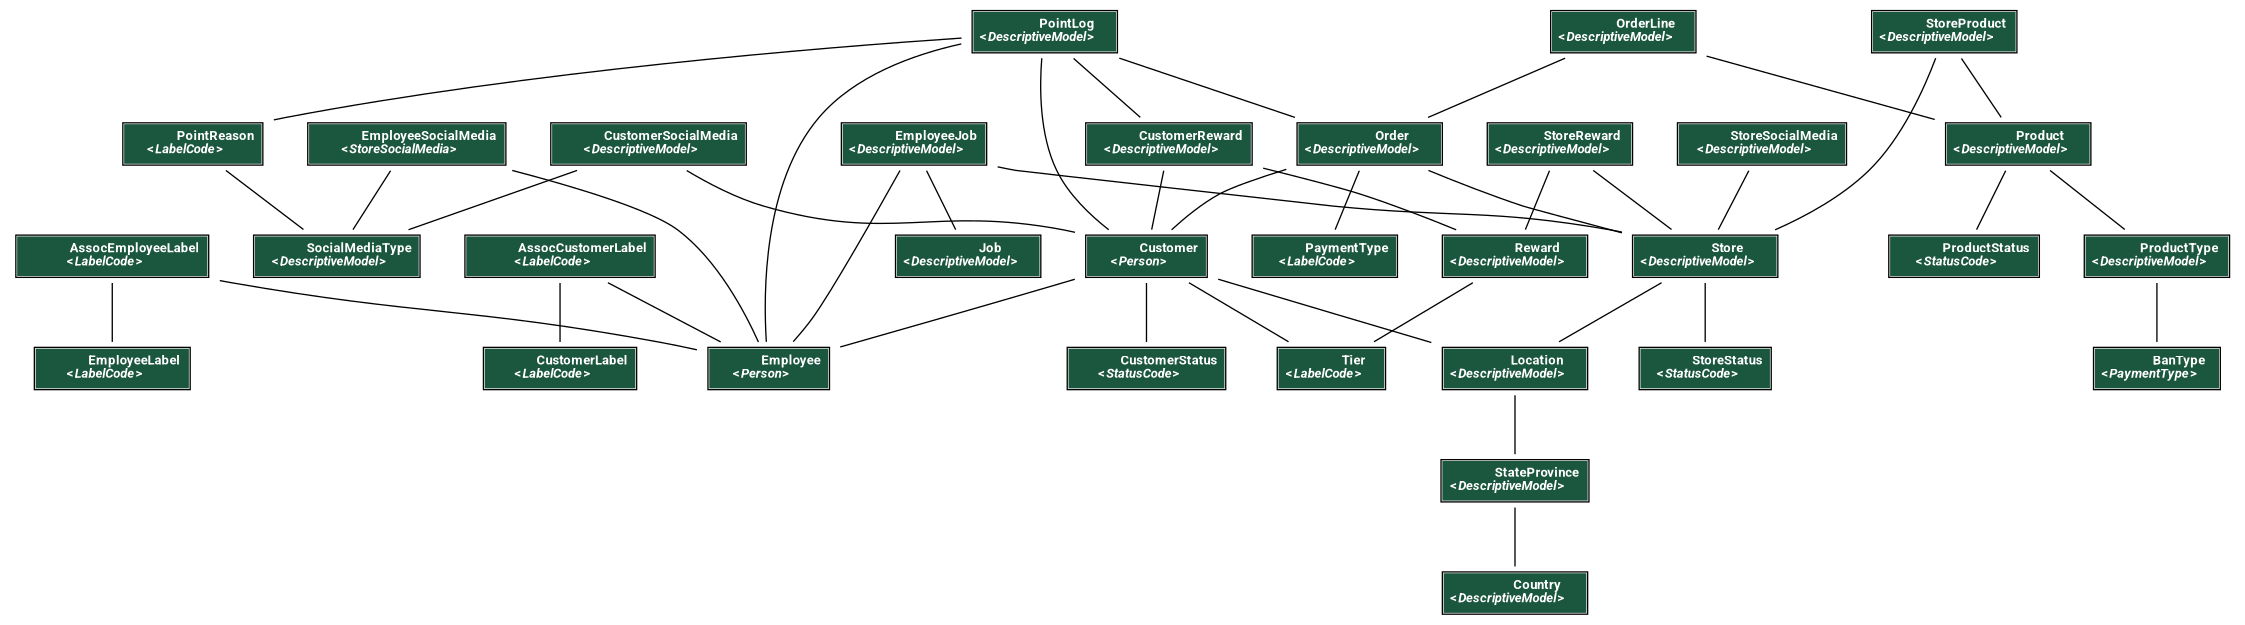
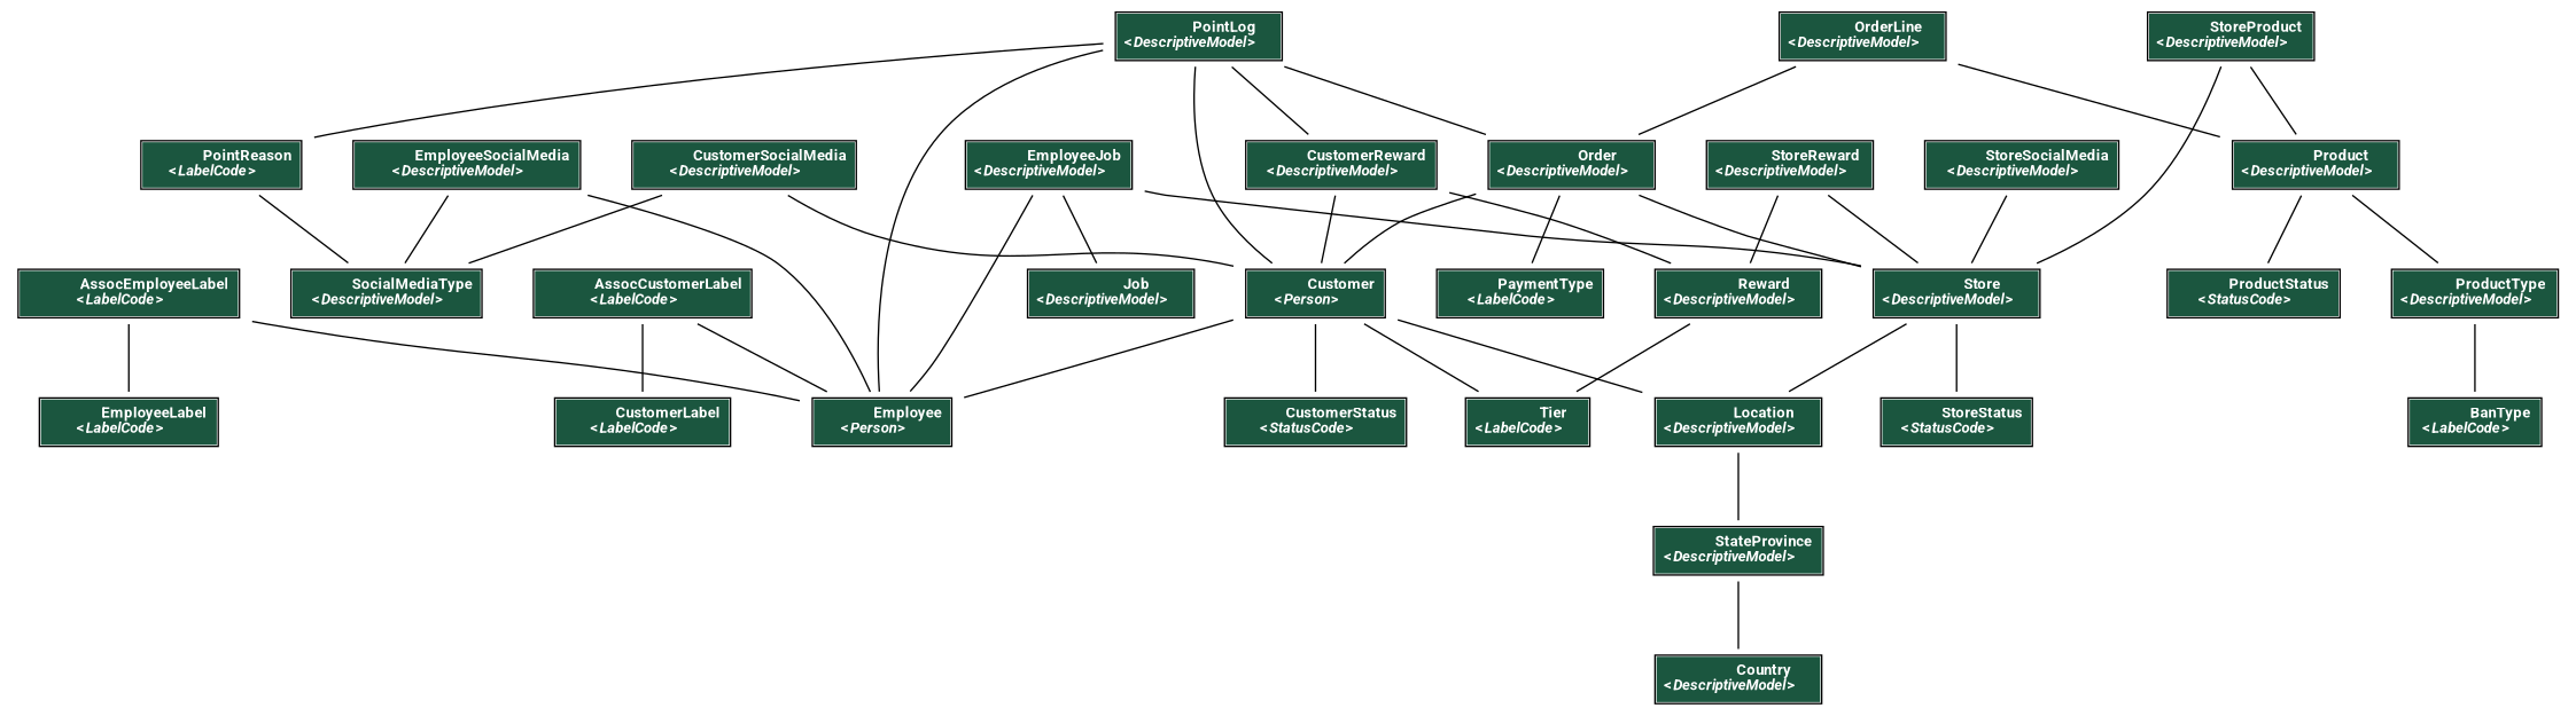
  digraph {
    fontname="JetBrains Mono"
    fontsize=8
    splines=true
    node [fontname="JetBrains Mono" fontsize=8 shape=plaintext]
    edge [arrowhead=none arrowtail=none dir=both fontname="JetBrains Mono" fontsize=8]
    n1 [label=<     <TABLE BGCOLOR="white" BORDER="1" CELLBORDER="0" CELLSPACING="0">     <TR><TD COLSPAN="2" CELLPADDING="5" ALIGN="CENTER" BGCOLOR="#1b563f">     <FONT FACE="Roboto" COLOR="white" POINT-SIZE="10"><B>     CustomerLabel<BR/>&lt;<FONT FACE="Roboto"><I>LabelCode</I></FONT>&gt;     </B></FONT></TD></TR>        </TABLE>     >]
    n2 [label=<     <TABLE BGCOLOR="white" BORDER="1" CELLBORDER="0" CELLSPACING="0">     <TR><TD COLSPAN="2" CELLPADDING="5" ALIGN="CENTER" BGCOLOR="#1b563f">     <FONT FACE="Roboto" COLOR="white" POINT-SIZE="10"><B>     EmployeeLabel<BR/>&lt;<FONT FACE="Roboto"><I>LabelCode</I></FONT>&gt;     </B></FONT></TD></TR>        </TABLE>     >]
    n3 [label=<     <TABLE BGCOLOR="white" BORDER="1" CELLBORDER="0" CELLSPACING="0">     <TR><TD COLSPAN="2" CELLPADDING="5" ALIGN="CENTER" BGCOLOR="#1b563f">     <FONT FACE="Roboto" COLOR="white" POINT-SIZE="10"><B>     CustomerStatus<BR/>&lt;<FONT FACE="Roboto"><I>StatusCode</I></FONT>&gt;     </B></FONT></TD></TR>        </TABLE>     >]
    n4 [label=<     <TABLE BGCOLOR="white" BORDER="1" CELLBORDER="0" CELLSPACING="0">     <TR><TD COLSPAN="2" CELLPADDING="5" ALIGN="CENTER" BGCOLOR="#1b563f">     <FONT FACE="Roboto" COLOR="white" POINT-SIZE="10"><B>     ProductStatus<BR/>&lt;<FONT FACE="Roboto"><I>StatusCode</I></FONT>&gt;     </B></FONT></TD></TR>        </TABLE>     >]
    n5 [label=<     <TABLE BGCOLOR="white" BORDER="1" CELLBORDER="0" CELLSPACING="0">     <TR><TD COLSPAN="2" CELLPADDING="5" ALIGN="CENTER" BGCOLOR="#1b563f">     <FONT FACE="Roboto" COLOR="white" POINT-SIZE="10"><B>     StoreStatus<BR/>&lt;<FONT FACE="Roboto"><I>StatusCode</I></FONT>&gt;     </B></FONT></TD></TR>        </TABLE>     >]
-   n6 [label=<     <TABLE BGCOLOR="white" BORDER="1" CELLBORDER="0" CELLSPACING="0">     <TR><TD COLSPAN="2" CELLPADDING="5" ALIGN="CENTER" BGCOLOR="#1b563f">     <FONT FACE="Roboto" COLOR="white" POINT-SIZE="10"><B>     BanType<BR/>&lt;<FONT FACE="Roboto"><I>PaymentType</I></FONT>&gt;     </B></FONT></TD></TR>        </TABLE>     >]
+   n6 [label=<     <TABLE BGCOLOR="white" BORDER="1" CELLBORDER="0" CELLSPACING="0">     <TR><TD COLSPAN="2" CELLPADDING="5" ALIGN="CENTER" BGCOLOR="#1b563f">     <FONT FACE="Roboto" COLOR="white" POINT-SIZE="10"><B>     BanType<BR/>&lt;<FONT FACE="Roboto"><I>LabelCode</I></FONT>&gt;     </B></FONT></TD></TR>        </TABLE>     >]
    n7 [label=<     <TABLE BGCOLOR="white" BORDER="1" CELLBORDER="0" CELLSPACING="0">     <TR><TD COLSPAN="2" CELLPADDING="5" ALIGN="CENTER" BGCOLOR="#1b563f">     <FONT FACE="Roboto" COLOR="white" POINT-SIZE="10"><B>     PointReason<BR/>&lt;<FONT FACE="Roboto"><I>LabelCode</I></FONT>&gt;     </B></FONT></TD></TR>        </TABLE>     >]
    n8 [label=<     <TABLE BGCOLOR="white" BORDER="1" CELLBORDER="0" CELLSPACING="0">     <TR><TD COLSPAN="2" CELLPADDING="5" ALIGN="CENTER" BGCOLOR="#1b563f">     <FONT FACE="Roboto" COLOR="white" POINT-SIZE="10"><B>     SocialMediaType<BR/>&lt;<FONT FACE="Roboto"><I>DescriptiveModel</I></FONT>&gt;     </B></FONT></TD></TR>        </TABLE>     >]
    n9 [label=<     <TABLE BGCOLOR="white" BORDER="1" CELLBORDER="0" CELLSPACING="0">     <TR><TD COLSPAN="2" CELLPADDING="5" ALIGN="CENTER" BGCOLOR="#1b563f">     <FONT FACE="Roboto" COLOR="white" POINT-SIZE="10"><B>     Country<BR/>&lt;<FONT FACE="Roboto"><I>DescriptiveModel</I></FONT>&gt;     </B></FONT></TD></TR>        </TABLE>     >]
    n10 [label=<     <TABLE BGCOLOR="white" BORDER="1" CELLBORDER="0" CELLSPACING="0">     <TR><TD COLSPAN="2" CELLPADDING="5" ALIGN="CENTER" BGCOLOR="#1b563f">     <FONT FACE="Roboto" COLOR="white" POINT-SIZE="10"><B>     StateProvince<BR/>&lt;<FONT FACE="Roboto"><I>DescriptiveModel</I></FONT>&gt;     </B></FONT></TD></TR>        </TABLE>     >]
    n11 [label=<     <TABLE BGCOLOR="white" BORDER="1" CELLBORDER="0" CELLSPACING="0">     <TR><TD COLSPAN="2" CELLPADDING="5" ALIGN="CENTER" BGCOLOR="#1b563f">     <FONT FACE="Roboto" COLOR="white" POINT-SIZE="10"><B>     Location<BR/>&lt;<FONT FACE="Roboto"><I>DescriptiveModel</I></FONT>&gt;     </B></FONT></TD></TR>        </TABLE>     >]
    n12 [label=<     <TABLE BGCOLOR="white" BORDER="1" CELLBORDER="0" CELLSPACING="0">     <TR><TD COLSPAN="2" CELLPADDING="5" ALIGN="CENTER" BGCOLOR="#1b563f">     <FONT FACE="Roboto" COLOR="white" POINT-SIZE="10"><B>     Tier<BR/>&lt;<FONT FACE="Roboto"><I>LabelCode</I></FONT>&gt;     </B></FONT></TD></TR>        </TABLE>     >]
    n13 [label=<     <TABLE BGCOLOR="white" BORDER="1" CELLBORDER="0" CELLSPACING="0">     <TR><TD COLSPAN="2" CELLPADDING="5" ALIGN="CENTER" BGCOLOR="#1b563f">     <FONT FACE="Roboto" COLOR="white" POINT-SIZE="10"><B>     Employee<BR/>&lt;<FONT FACE="Roboto"><I>Person</I></FONT>&gt;     </B></FONT></TD></TR>        </TABLE>     >]
    n14 [label=<     <TABLE BGCOLOR="white" BORDER="1" CELLBORDER="0" CELLSPACING="0">     <TR><TD COLSPAN="2" CELLPADDING="5" ALIGN="CENTER" BGCOLOR="#1b563f">     <FONT FACE="Roboto" COLOR="white" POINT-SIZE="10"><B>     Customer<BR/>&lt;<FONT FACE="Roboto"><I>Person</I></FONT>&gt;     </B></FONT></TD></TR>        </TABLE>     >]
    n15 [label=<     <TABLE BGCOLOR="white" BORDER="1" CELLBORDER="0" CELLSPACING="0">     <TR><TD COLSPAN="2" CELLPADDING="5" ALIGN="CENTER" BGCOLOR="#1b563f">     <FONT FACE="Roboto" COLOR="white" POINT-SIZE="10"><B>     Job<BR/>&lt;<FONT FACE="Roboto"><I>DescriptiveModel</I></FONT>&gt;     </B></FONT></TD></TR>        </TABLE>     >]
    n16 [label=<     <TABLE BGCOLOR="white" BORDER="1" CELLBORDER="0" CELLSPACING="0">     <TR><TD COLSPAN="2" CELLPADDING="5" ALIGN="CENTER" BGCOLOR="#1b563f">     <FONT FACE="Roboto" COLOR="white" POINT-SIZE="10"><B>     AssocEmployeeLabel<BR/>&lt;<FONT FACE="Roboto"><I>LabelCode</I></FONT>&gt;     </B></FONT></TD></TR>        </TABLE>     >]
    n17 [label=<     <TABLE BGCOLOR="white" BORDER="1" CELLBORDER="0" CELLSPACING="0">     <TR><TD COLSPAN="2" CELLPADDING="5" ALIGN="CENTER" BGCOLOR="#1b563f">     <FONT FACE="Roboto" COLOR="white" POINT-SIZE="10"><B>     AssocCustomerLabel<BR/>&lt;<FONT FACE="Roboto"><I>LabelCode</I></FONT>&gt;     </B></FONT></TD></TR>        </TABLE>     >]
    n18 [label=<     <TABLE BGCOLOR="white" BORDER="1" CELLBORDER="0" CELLSPACING="0">     <TR><TD COLSPAN="2" CELLPADDING="5" ALIGN="CENTER" BGCOLOR="#1b563f">     <FONT FACE="Roboto" COLOR="white" POINT-SIZE="10"><B>     PaymentType<BR/>&lt;<FONT FACE="Roboto"><I>LabelCode</I></FONT>&gt;     </B></FONT></TD></TR>        </TABLE>     >]
    n19 [label=<     <TABLE BGCOLOR="white" BORDER="1" CELLBORDER="0" CELLSPACING="0">     <TR><TD COLSPAN="2" CELLPADDING="5" ALIGN="CENTER" BGCOLOR="#1b563f">     <FONT FACE="Roboto" COLOR="white" POINT-SIZE="10"><B>     Store<BR/>&lt;<FONT FACE="Roboto"><I>DescriptiveModel</I></FONT>&gt;     </B></FONT></TD></TR>        </TABLE>     >]
    n20 [label=<     <TABLE BGCOLOR="white" BORDER="1" CELLBORDER="0" CELLSPACING="0">     <TR><TD COLSPAN="2" CELLPADDING="5" ALIGN="CENTER" BGCOLOR="#1b563f">     <FONT FACE="Roboto" COLOR="white" POINT-SIZE="10"><B>     EmployeeJob<BR/>&lt;<FONT FACE="Roboto"><I>DescriptiveModel</I></FONT>&gt;     </B></FONT></TD></TR>        </TABLE>     >]
    n21 [label=<     <TABLE BGCOLOR="white" BORDER="1" CELLBORDER="0" CELLSPACING="0">     <TR><TD COLSPAN="2" CELLPADDING="5" ALIGN="CENTER" BGCOLOR="#1b563f">     <FONT FACE="Roboto" COLOR="white" POINT-SIZE="10"><B>     Order<BR/>&lt;<FONT FACE="Roboto"><I>DescriptiveModel</I></FONT>&gt;     </B></FONT></TD></TR>        </TABLE>     >]
    n22 [label=<     <TABLE BGCOLOR="white" BORDER="1" CELLBORDER="0" CELLSPACING="0">     <TR><TD COLSPAN="2" CELLPADDING="5" ALIGN="CENTER" BGCOLOR="#1b563f">     <FONT FACE="Roboto" COLOR="white" POINT-SIZE="10"><B>     ProductType<BR/>&lt;<FONT FACE="Roboto"><I>DescriptiveModel</I></FONT>&gt;     </B></FONT></TD></TR>        </TABLE>     >]
    n23 [label=<     <TABLE BGCOLOR="white" BORDER="1" CELLBORDER="0" CELLSPACING="0">     <TR><TD COLSPAN="2" CELLPADDING="5" ALIGN="CENTER" BGCOLOR="#1b563f">     <FONT FACE="Roboto" COLOR="white" POINT-SIZE="10"><B>     Product<BR/>&lt;<FONT FACE="Roboto"><I>DescriptiveModel</I></FONT>&gt;     </B></FONT></TD></TR>        </TABLE>     >]
    n24 [label=<     <TABLE BGCOLOR="white" BORDER="1" CELLBORDER="0" CELLSPACING="0">     <TR><TD COLSPAN="2" CELLPADDING="5" ALIGN="CENTER" BGCOLOR="#1b563f">     <FONT FACE="Roboto" COLOR="white" POINT-SIZE="10"><B>     OrderLine<BR/>&lt;<FONT FACE="Roboto"><I>DescriptiveModel</I></FONT>&gt;     </B></FONT></TD></TR>        </TABLE>     >]
    n25 [label=<     <TABLE BGCOLOR="white" BORDER="1" CELLBORDER="0" CELLSPACING="0">     <TR><TD COLSPAN="2" CELLPADDING="5" ALIGN="CENTER" BGCOLOR="#1b563f">     <FONT FACE="Roboto" COLOR="white" POINT-SIZE="10"><B>     Reward<BR/>&lt;<FONT FACE="Roboto"><I>DescriptiveModel</I></FONT>&gt;     </B></FONT></TD></TR>        </TABLE>     >]
    n26 [label=<     <TABLE BGCOLOR="white" BORDER="1" CELLBORDER="0" CELLSPACING="0">     <TR><TD COLSPAN="2" CELLPADDING="5" ALIGN="CENTER" BGCOLOR="#1b563f">     <FONT FACE="Roboto" COLOR="white" POINT-SIZE="10"><B>     StoreSocialMedia<BR/>&lt;<FONT FACE="Roboto"><I>DescriptiveModel</I></FONT>&gt;     </B></FONT></TD></TR>        </TABLE>     >]
-   n27 [label=<     <TABLE BGCOLOR="white" BORDER="1" CELLBORDER="0" CELLSPACING="0">     <TR><TD COLSPAN="2" CELLPADDING="5" ALIGN="CENTER" BGCOLOR="#1b563f">     <FONT FACE="Roboto" COLOR="white" POINT-SIZE="10"><B>     EmployeeSocialMedia<BR/>&lt;<FONT FACE="Roboto"><I>StoreSocialMedia</I></FONT>&gt;     </B></FONT></TD></TR>        </TABLE>     >]
+   n27 [label=<     <TABLE BGCOLOR="white" BORDER="1" CELLBORDER="0" CELLSPACING="0">     <TR><TD COLSPAN="2" CELLPADDING="5" ALIGN="CENTER" BGCOLOR="#1b563f">     <FONT FACE="Roboto" COLOR="white" POINT-SIZE="10"><B>     EmployeeSocialMedia<BR/>&lt;<FONT FACE="Roboto"><I>DescriptiveModel</I></FONT>&gt;     </B></FONT></TD></TR>        </TABLE>     >]
    n28 [label=<     <TABLE BGCOLOR="white" BORDER="1" CELLBORDER="0" CELLSPACING="0">     <TR><TD COLSPAN="2" CELLPADDING="5" ALIGN="CENTER" BGCOLOR="#1b563f">     <FONT FACE="Roboto" COLOR="white" POINT-SIZE="10"><B>     CustomerSocialMedia<BR/>&lt;<FONT FACE="Roboto"><I>DescriptiveModel</I></FONT>&gt;     </B></FONT></TD></TR>        </TABLE>     >]
    n29 [label=<     <TABLE BGCOLOR="white" BORDER="1" CELLBORDER="0" CELLSPACING="0">     <TR><TD COLSPAN="2" CELLPADDING="5" ALIGN="CENTER" BGCOLOR="#1b563f">     <FONT FACE="Roboto" COLOR="white" POINT-SIZE="10"><B>     StoreProduct<BR/>&lt;<FONT FACE="Roboto"><I>DescriptiveModel</I></FONT>&gt;     </B></FONT></TD></TR>        </TABLE>     >]
    n30 [label=<     <TABLE BGCOLOR="white" BORDER="1" CELLBORDER="0" CELLSPACING="0">     <TR><TD COLSPAN="2" CELLPADDING="5" ALIGN="CENTER" BGCOLOR="#1b563f">     <FONT FACE="Roboto" COLOR="white" POINT-SIZE="10"><B>     StoreReward<BR/>&lt;<FONT FACE="Roboto"><I>DescriptiveModel</I></FONT>&gt;     </B></FONT></TD></TR>        </TABLE>     >]
    n31 [label=<     <TABLE BGCOLOR="white" BORDER="1" CELLBORDER="0" CELLSPACING="0">     <TR><TD COLSPAN="2" CELLPADDING="5" ALIGN="CENTER" BGCOLOR="#1b563f">     <FONT FACE="Roboto" COLOR="white" POINT-SIZE="10"><B>     CustomerReward<BR/>&lt;<FONT FACE="Roboto"><I>DescriptiveModel</I></FONT>&gt;     </B></FONT></TD></TR>        </TABLE>     >]
    n32 [label=<     <TABLE BGCOLOR="white" BORDER="1" CELLBORDER="0" CELLSPACING="0">     <TR><TD COLSPAN="2" CELLPADDING="5" ALIGN="CENTER" BGCOLOR="#1b563f">     <FONT FACE="Roboto" COLOR="white" POINT-SIZE="10"><B>     PointLog<BR/>&lt;<FONT FACE="Roboto"><I>DescriptiveModel</I></FONT>&gt;     </B></FONT></TD></TR>        </TABLE>     >]
    n7 -> n8 [label=" "]
    n10 -> n9 [label=" "]
    n11 -> n10 [label=" "]
    n14 -> n3 [label=" "]
    n14 -> n11 [label=" "]
    n14 -> n12 [label=" "]
    n14 -> n13 [label=" "]
    n16 -> n2 [label=" "]
    n16 -> n13 [label=" "]
    n17 -> n1 [label=" "]
    n17 -> n13 [label=" "]
    n19 -> n5 [label=" "]
    n19 -> n11 [label=" "]
    n20 -> n13 [label=" "]
    n20 -> n15 [label=" "]
    n20 -> n19 [label=" "]
    n21 -> n14 [label=" "]
    n21 -> n18 [label=" "]
    n21 -> n19 [label=" "]
    n22 -> n6 [label=" "]
    n23 -> n4 [label=" "]
    n23 -> n22 [label=" "]
    n24 -> n21 [label=" "]
    n24 -> n23 [label=" "]
    n25 -> n12 [label=" "]
    n26 -> n19 [label=" "]
    n27 -> n8 [label=" "]
    n27 -> n13 [label=" "]
    n28 -> n8 [label=" "]
    n28 -> n14 [label=" "]
    n29 -> n19 [label=" "]
    n29 -> n23 [label=" "]
    n30 -> n19 [label=" "]
    n30 -> n25 [label=" "]
    n31 -> n14 [label=" "]
    n31 -> n25 [label=" "]
    n32 -> n7 [label=" "]
    n32 -> n13 [label=" "]
    n32 -> n14 [label=" "]
    n32 -> n21 [label=" "]
    n32 -> n31 [label=" "]
  }
